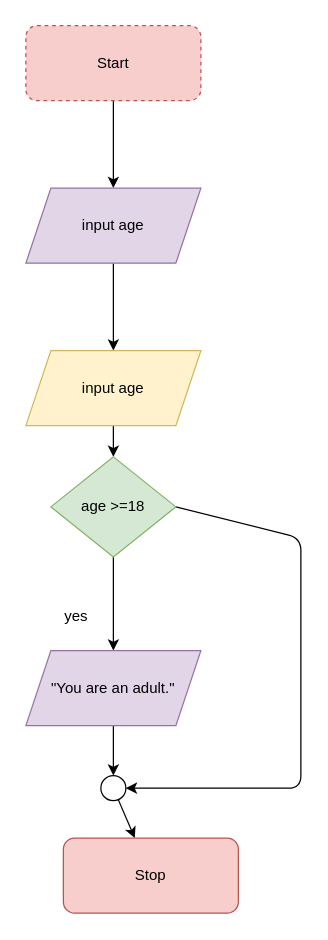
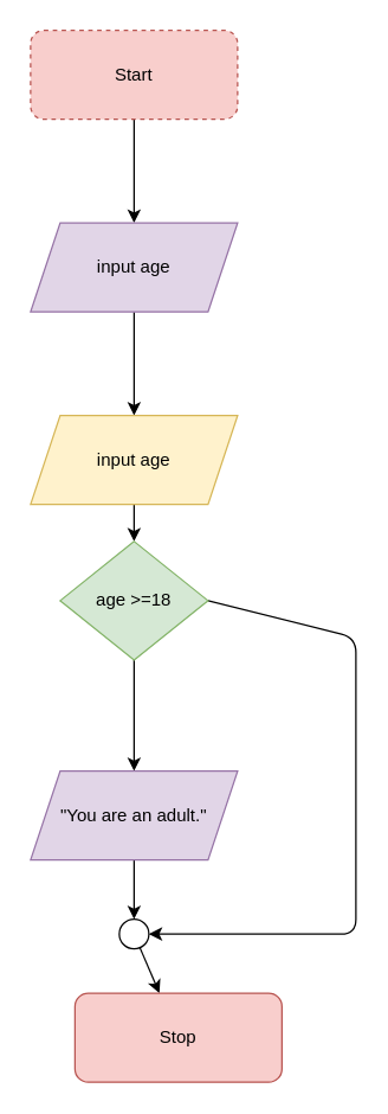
  <mxCell id="0" />
  <mxCell id="1" parent="0" />
  <mxCell id="2" value="" style="edgeStyle=none;html=1;" edge="1" parent="1" source="3" target="5"><mxGeometry relative="1" as="geometry" /></mxCell>
  <mxCell id="3" value="Start" style="rounded=1;whiteSpace=wrap;html=1;fillColor=#f8cecc;strokeColor=#b85450;dashed=1;" vertex="1" parent="1"><mxGeometry x="20" y="20" width="140" height="60" as="geometry" /></mxCell>
  <mxCell id="4" style="edgeStyle=none;html=1;exitX=0.5;exitY=1;exitDx=0;exitDy=0;" edge="1" parent="1" source="5" target="7"><mxGeometry relative="1" as="geometry" /></mxCell>
  <mxCell id="5" value="input age" style="shape=parallelogram;perimeter=parallelogramPerimeter;whiteSpace=wrap;html=1;fixedSize=1;fillColor=#e1d5e7;strokeColor=#9673a6;" vertex="1" parent="1"><mxGeometry x="20" y="150" width="140" height="60" as="geometry" /></mxCell>
  <mxCell id="6" style="edgeStyle=none;html=1;exitX=0.5;exitY=1;exitDx=0;exitDy=0;entryX=0.5;entryY=0;entryDx=0;entryDy=0;" edge="1" parent="1" source="7" target="10"><mxGeometry relative="1" as="geometry" /></mxCell>
  <mxCell id="7" value="input age" style="shape=parallelogram;perimeter=parallelogramPerimeter;whiteSpace=wrap;html=1;fixedSize=1;fillColor=#fff2cc;strokeColor=#d6b656;" vertex="1" parent="1"><mxGeometry x="20" y="280" width="140" height="60" as="geometry" /></mxCell>
  <mxCell id="8" value="" style="edgeStyle=none;html=1;" edge="1" parent="1" source="10" target="12"><mxGeometry relative="1" as="geometry" /></mxCell>
  <mxCell id="9" style="edgeStyle=none;html=1;exitX=1;exitY=0.5;exitDx=0;exitDy=0;entryX=1;entryY=0.5;entryDx=0;entryDy=0;" edge="1" parent="1" source="10" target="14"><mxGeometry relative="1" as="geometry"><Array as="points"><mxPoint x="240" y="430" /><mxPoint x="240" y="530" /><mxPoint x="240" y="630" /></Array></mxGeometry></mxCell>
  <mxCell id="10" value="age &amp;gt;=18" style="rhombus;whiteSpace=wrap;html=1;fillColor=#d5e8d4;strokeColor=#82b366;" vertex="1" parent="1"><mxGeometry x="40" y="365" width="100" height="80" as="geometry" /></mxCell>
  <mxCell id="11" style="edgeStyle=none;html=1;exitX=0.5;exitY=1;exitDx=0;exitDy=0;entryX=0.5;entryY=0;entryDx=0;entryDy=0;" edge="1" parent="1" source="12" target="14"><mxGeometry relative="1" as="geometry" /></mxCell>
  <mxCell id="12" value="&quot;You are an adult.&quot;" style="shape=parallelogram;perimeter=parallelogramPerimeter;whiteSpace=wrap;html=1;fixedSize=1;fillColor=#e1d5e7;strokeColor=#9673a6;" vertex="1" parent="1"><mxGeometry x="20" y="520" width="140" height="60" as="geometry" /></mxCell>
  <mxCell id="13" value="" style="edgeStyle=none;html=1;" edge="1" parent="1" source="14" target="15"><mxGeometry relative="1" as="geometry" /></mxCell>
  <mxCell id="14" value="" style="ellipse;whiteSpace=wrap;html=1;aspect=fixed;" vertex="1" parent="1"><mxGeometry x="80" y="620" width="20" height="20" as="geometry" /></mxCell>
  <mxCell id="15" value="Stop" style="rounded=1;whiteSpace=wrap;html=1;fillColor=#f8cecc;strokeColor=#b85450;" vertex="1" parent="1"><mxGeometry x="50" y="670" width="140" height="60" as="geometry" /></mxCell>
- <mxCell id="16" value="yes" style="text;html=1;align=center;verticalAlign=middle;resizable=0;points=[];autosize=1;strokeColor=none;fillColor=none;" vertex="1" parent="1"><mxGeometry x="40" y="478" width="40" height="30" as="geometry" /></mxCell>
